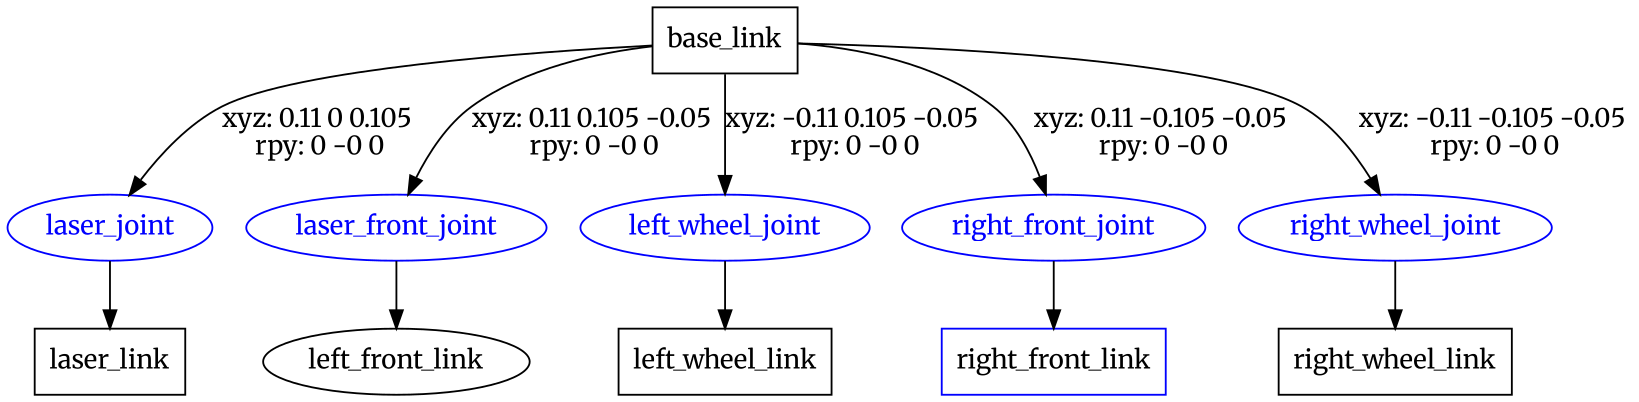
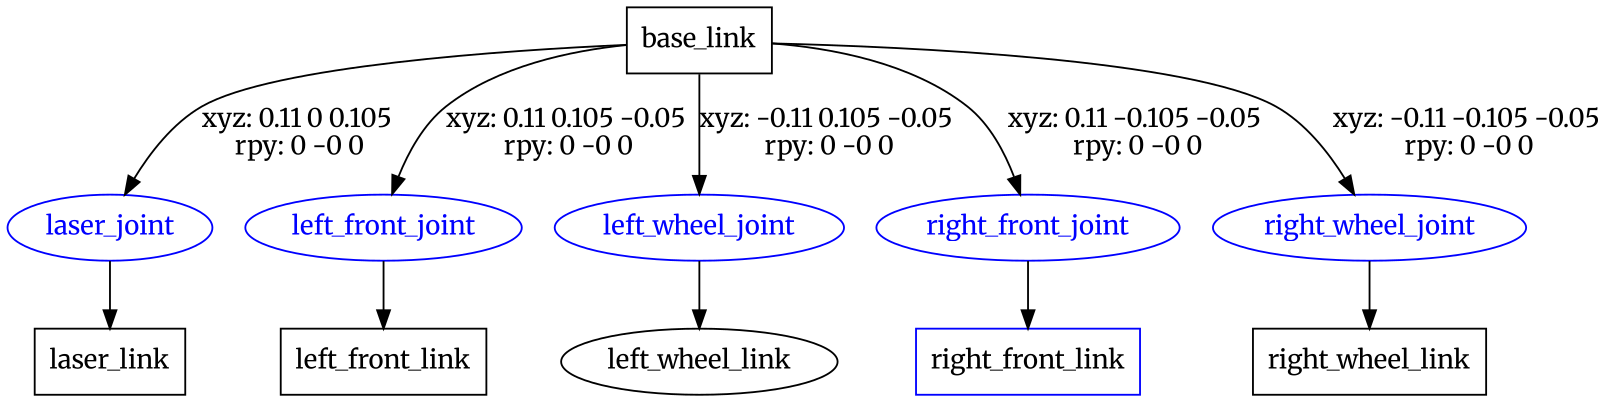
  digraph {
    fontname=Merriweather
    node [fontname=Merriweather shape=box color=blue]
    edge [fontname=Merriweather]
    n1 [label=base_link color=""]
    laser_joint [fontcolor=blue shape=ellipse]
-   left_front_joint [fontcolor=blue shape=ellipse label=laser_front_joint]
+   left_front_joint [fontcolor=blue shape=ellipse]
    left_wheel_joint [fontcolor=blue shape=ellipse]
    right_front_joint [fontcolor=blue shape=ellipse]
    right_wheel_joint [fontcolor=blue shape=ellipse]
    n7 [label=laser_link color=""]
-   n8 [label=left_front_link shape=ellipse color=""]
-   n9 [label=left_wheel_link color=""]
+   n8 [label=left_front_link color=""]
+   n9 [label=left_wheel_link shape=ellipse color=""]
    n10 [label=right_front_link]
    n11 [label=right_wheel_link color=""]
    n1 -> laser_joint [label="xyz: 0.11 0 0.105 \nrpy: 0 -0 0"]
    n1 -> left_front_joint [label="xyz: 0.11 0.105 -0.05 \nrpy: 0 -0 0"]
    n1 -> left_wheel_joint [label="xyz: -0.11 0.105 -0.05 \nrpy: 0 -0 0"]
    n1 -> right_front_joint [label="xyz: 0.11 -0.105 -0.05 \nrpy: 0 -0 0"]
    n1 -> right_wheel_joint [label="xyz: -0.11 -0.105 -0.05 \nrpy: 0 -0 0"]
    laser_joint -> n7
    left_front_joint -> n8
    left_wheel_joint -> n9
    right_front_joint -> n10
    right_wheel_joint -> n11
  }
